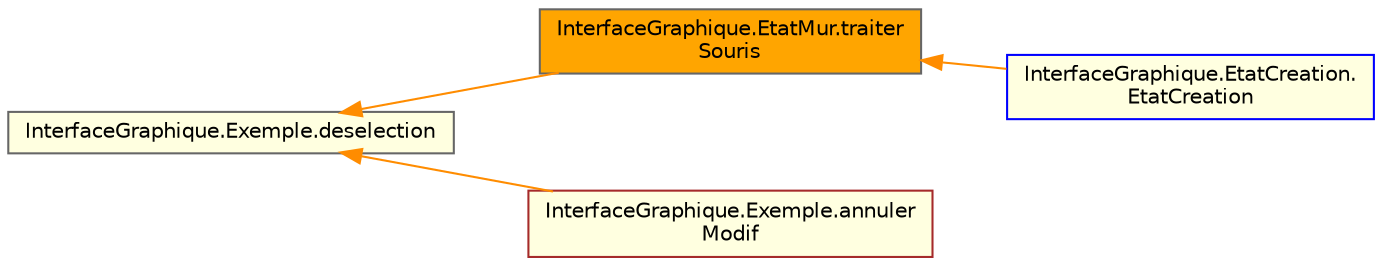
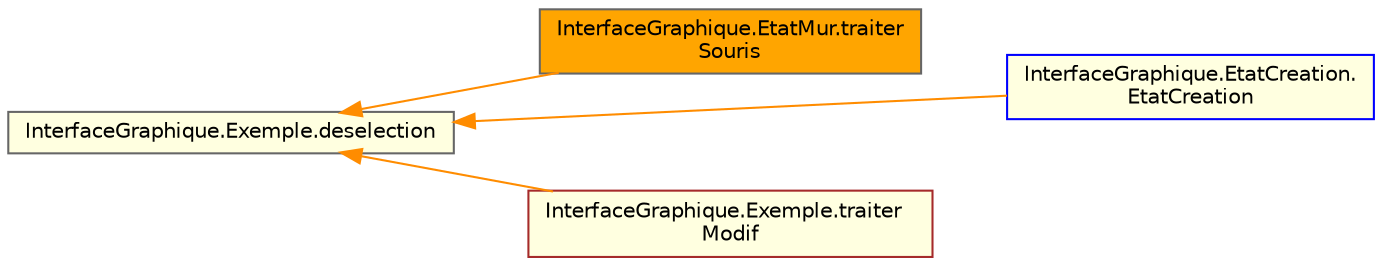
  digraph {
    rankdir=LR
    node [color=gray40 fillcolor=lightyellow fontname=Helvetica fontsize=10 shape=record style=filled]
    edge [color=darkorange dir=back fontname=Helvetica fontsize=10 labelfontname=Helvetica labelfontsize=10 style=solid]
    n1 [fontcolor=black height=0.2 label="InterfaceGraphique.Exemple.deselection" width=0.4]
    n2 [fillcolor=orange height=0.2 label="InterfaceGraphique.EtatMur.traiter\lSouris" width=0.4]
    n3 [color=blue height=0.2 label="InterfaceGraphique.EtatCreation.\lEtatCreation" width=0.4]
-   n4 [color=brown height=0.2 label="InterfaceGraphique.Exemple.annuler\lModif" width=0.4]
+   n4 [color=brown height=0.2 label="InterfaceGraphique.Exemple.traiter\lModif" width=0.4]
    n1 -> n2
-   n2 -> n3
+   n1 -> n3
    n1 -> n4
  }
